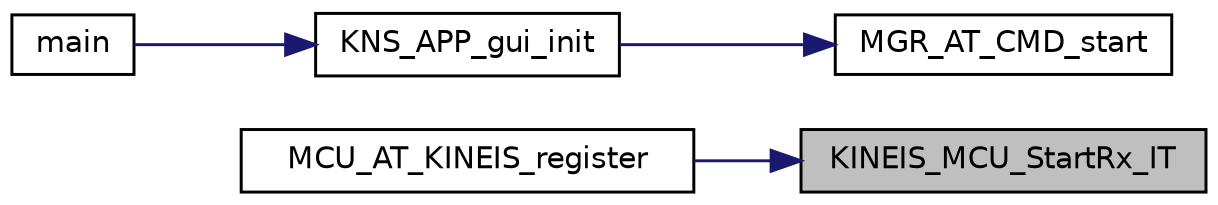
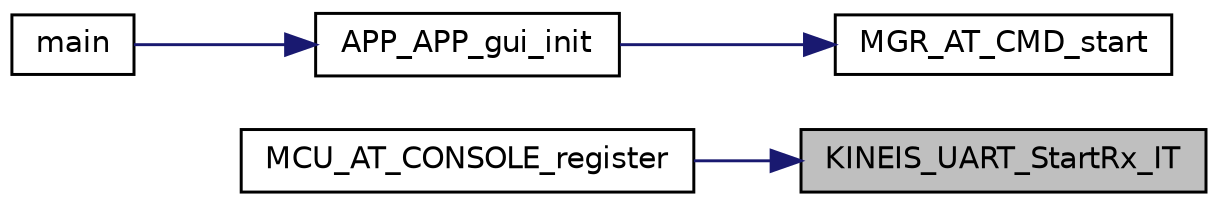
  digraph {
    rankdir=RL
    node [color=black fillcolor=white fontname=Helvetica fontsize=10 shape=record style=filled]
    edge [color=midnightblue dir=back fontname=Helvetica fontsize=10 labelfontname=Helvetica labelfontsize=10 style=solid]
-   n1 [fillcolor=grey75 fontcolor=black height=0.2 label=KINEIS_MCU_StartRx_IT width=0.4]
-   n2 [height=0.2 label=MCU_AT_KINEIS_register width=0.4]
+   n1 [fillcolor=grey75 fontcolor=black height=0.2 label=KINEIS_UART_StartRx_IT width=0.4]
+   n2 [height=0.2 label=MCU_AT_CONSOLE_register width=0.4]
    n3 [height=0.2 label=MGR_AT_CMD_start width=0.4]
-   n4 [height=0.2 label=KNS_APP_gui_init width=0.4]
+   n4 [height=0.2 label=APP_APP_gui_init width=0.4]
    n5 [height=0.2 label=main width=0.4]
    n1 -> n2
    n3 -> n4
    n4 -> n5
  }
